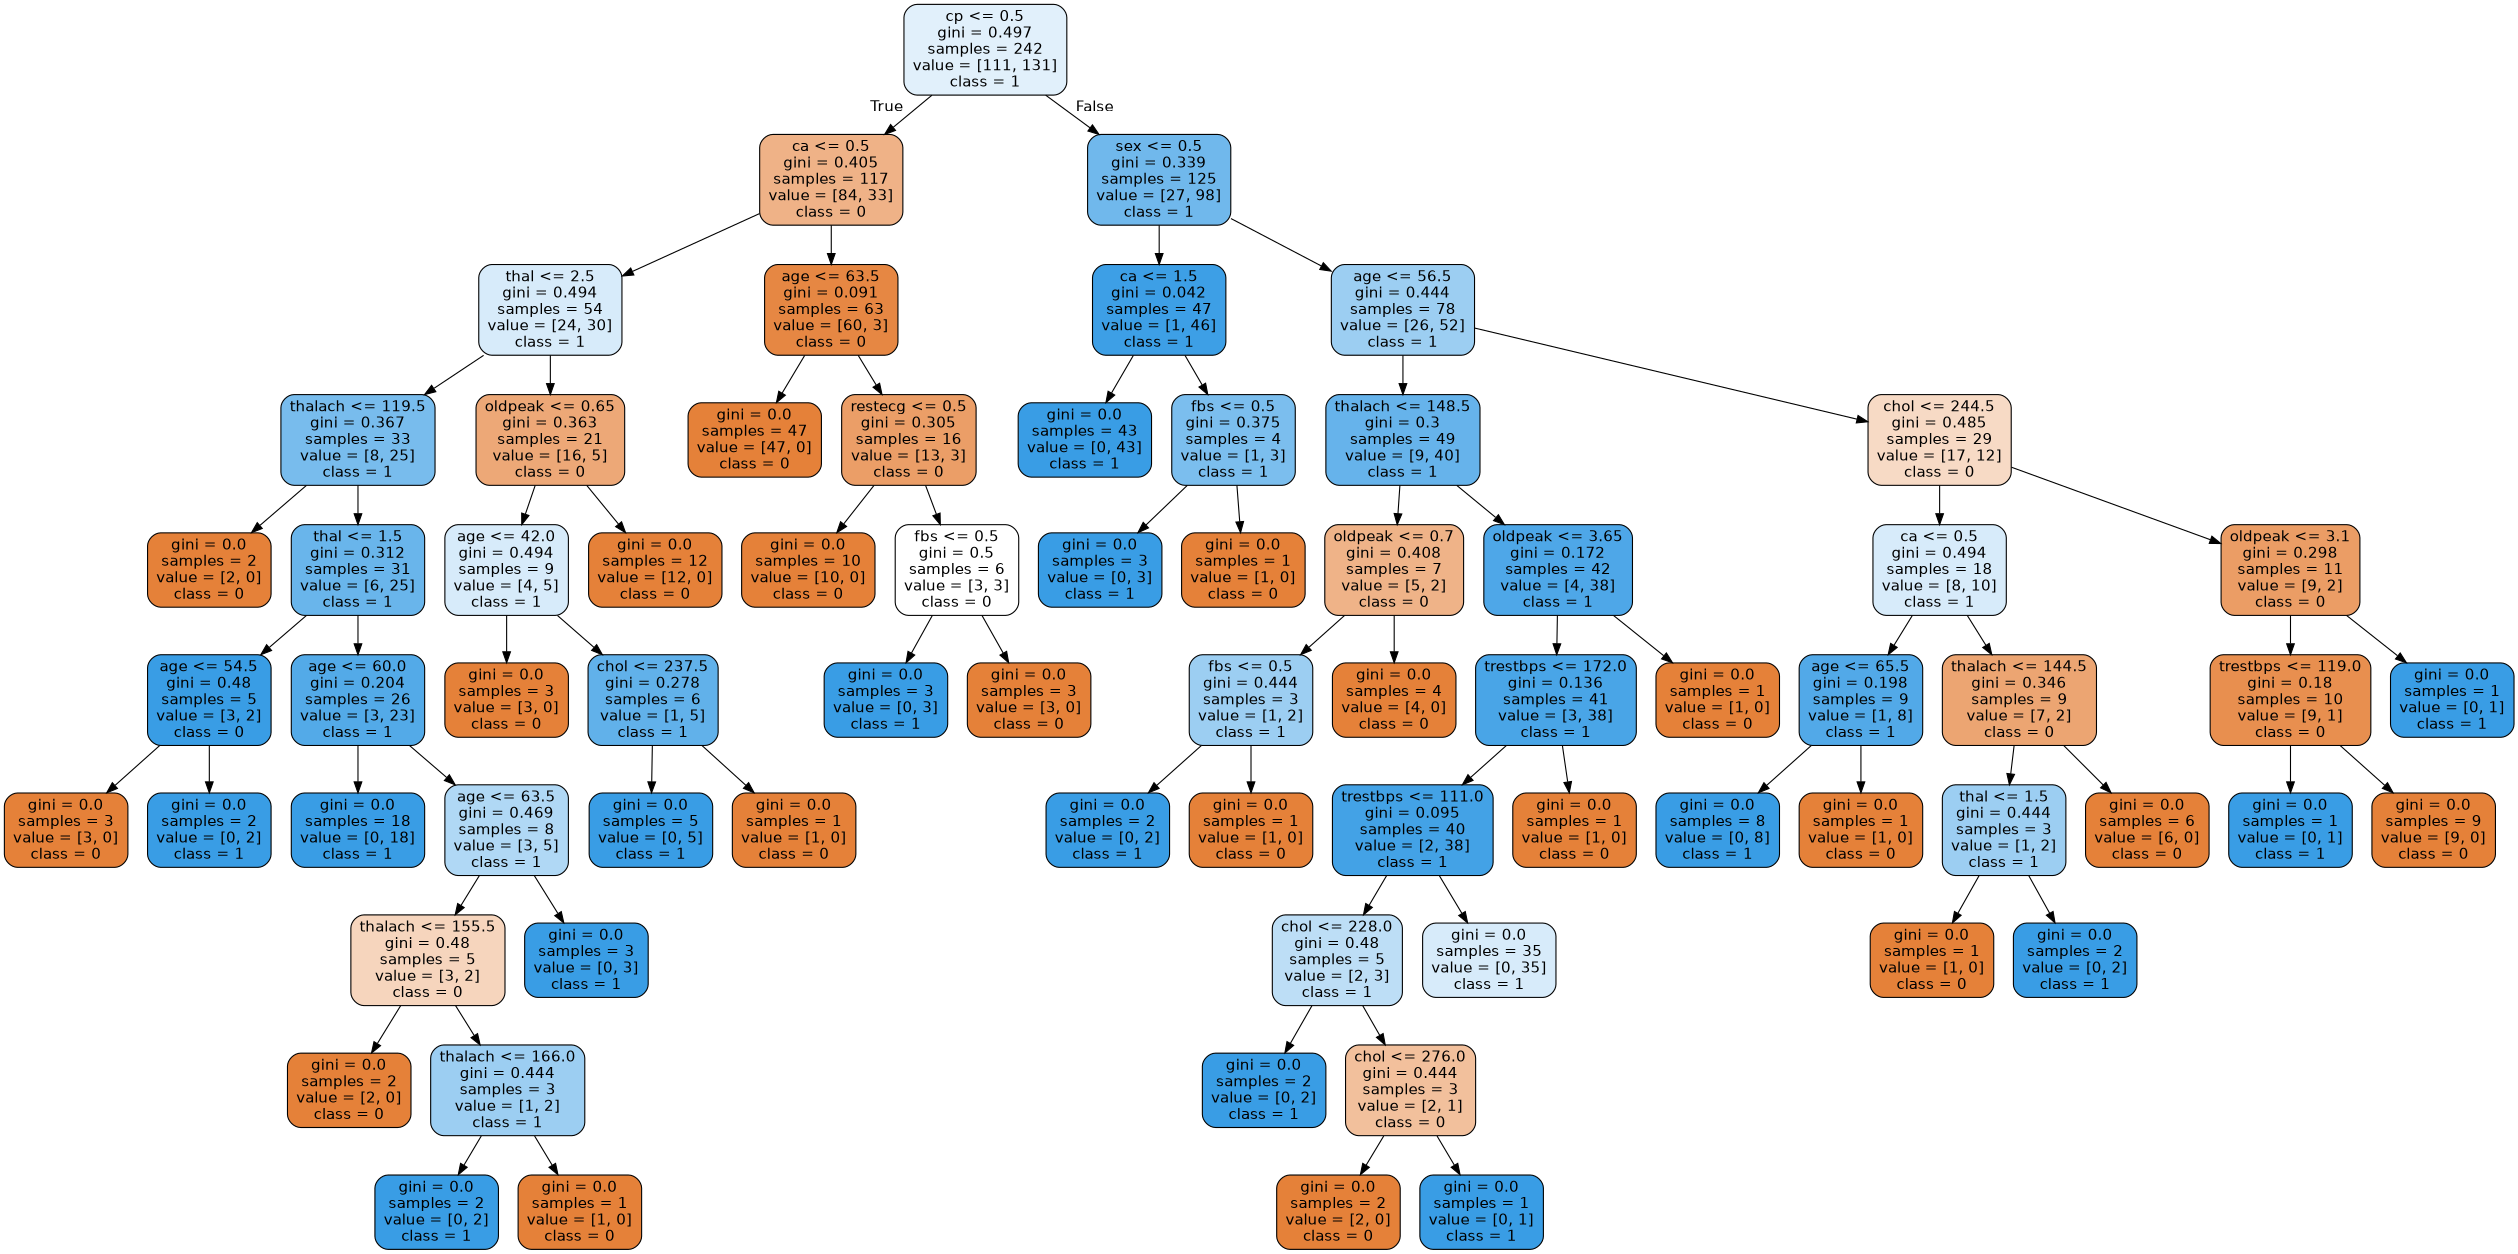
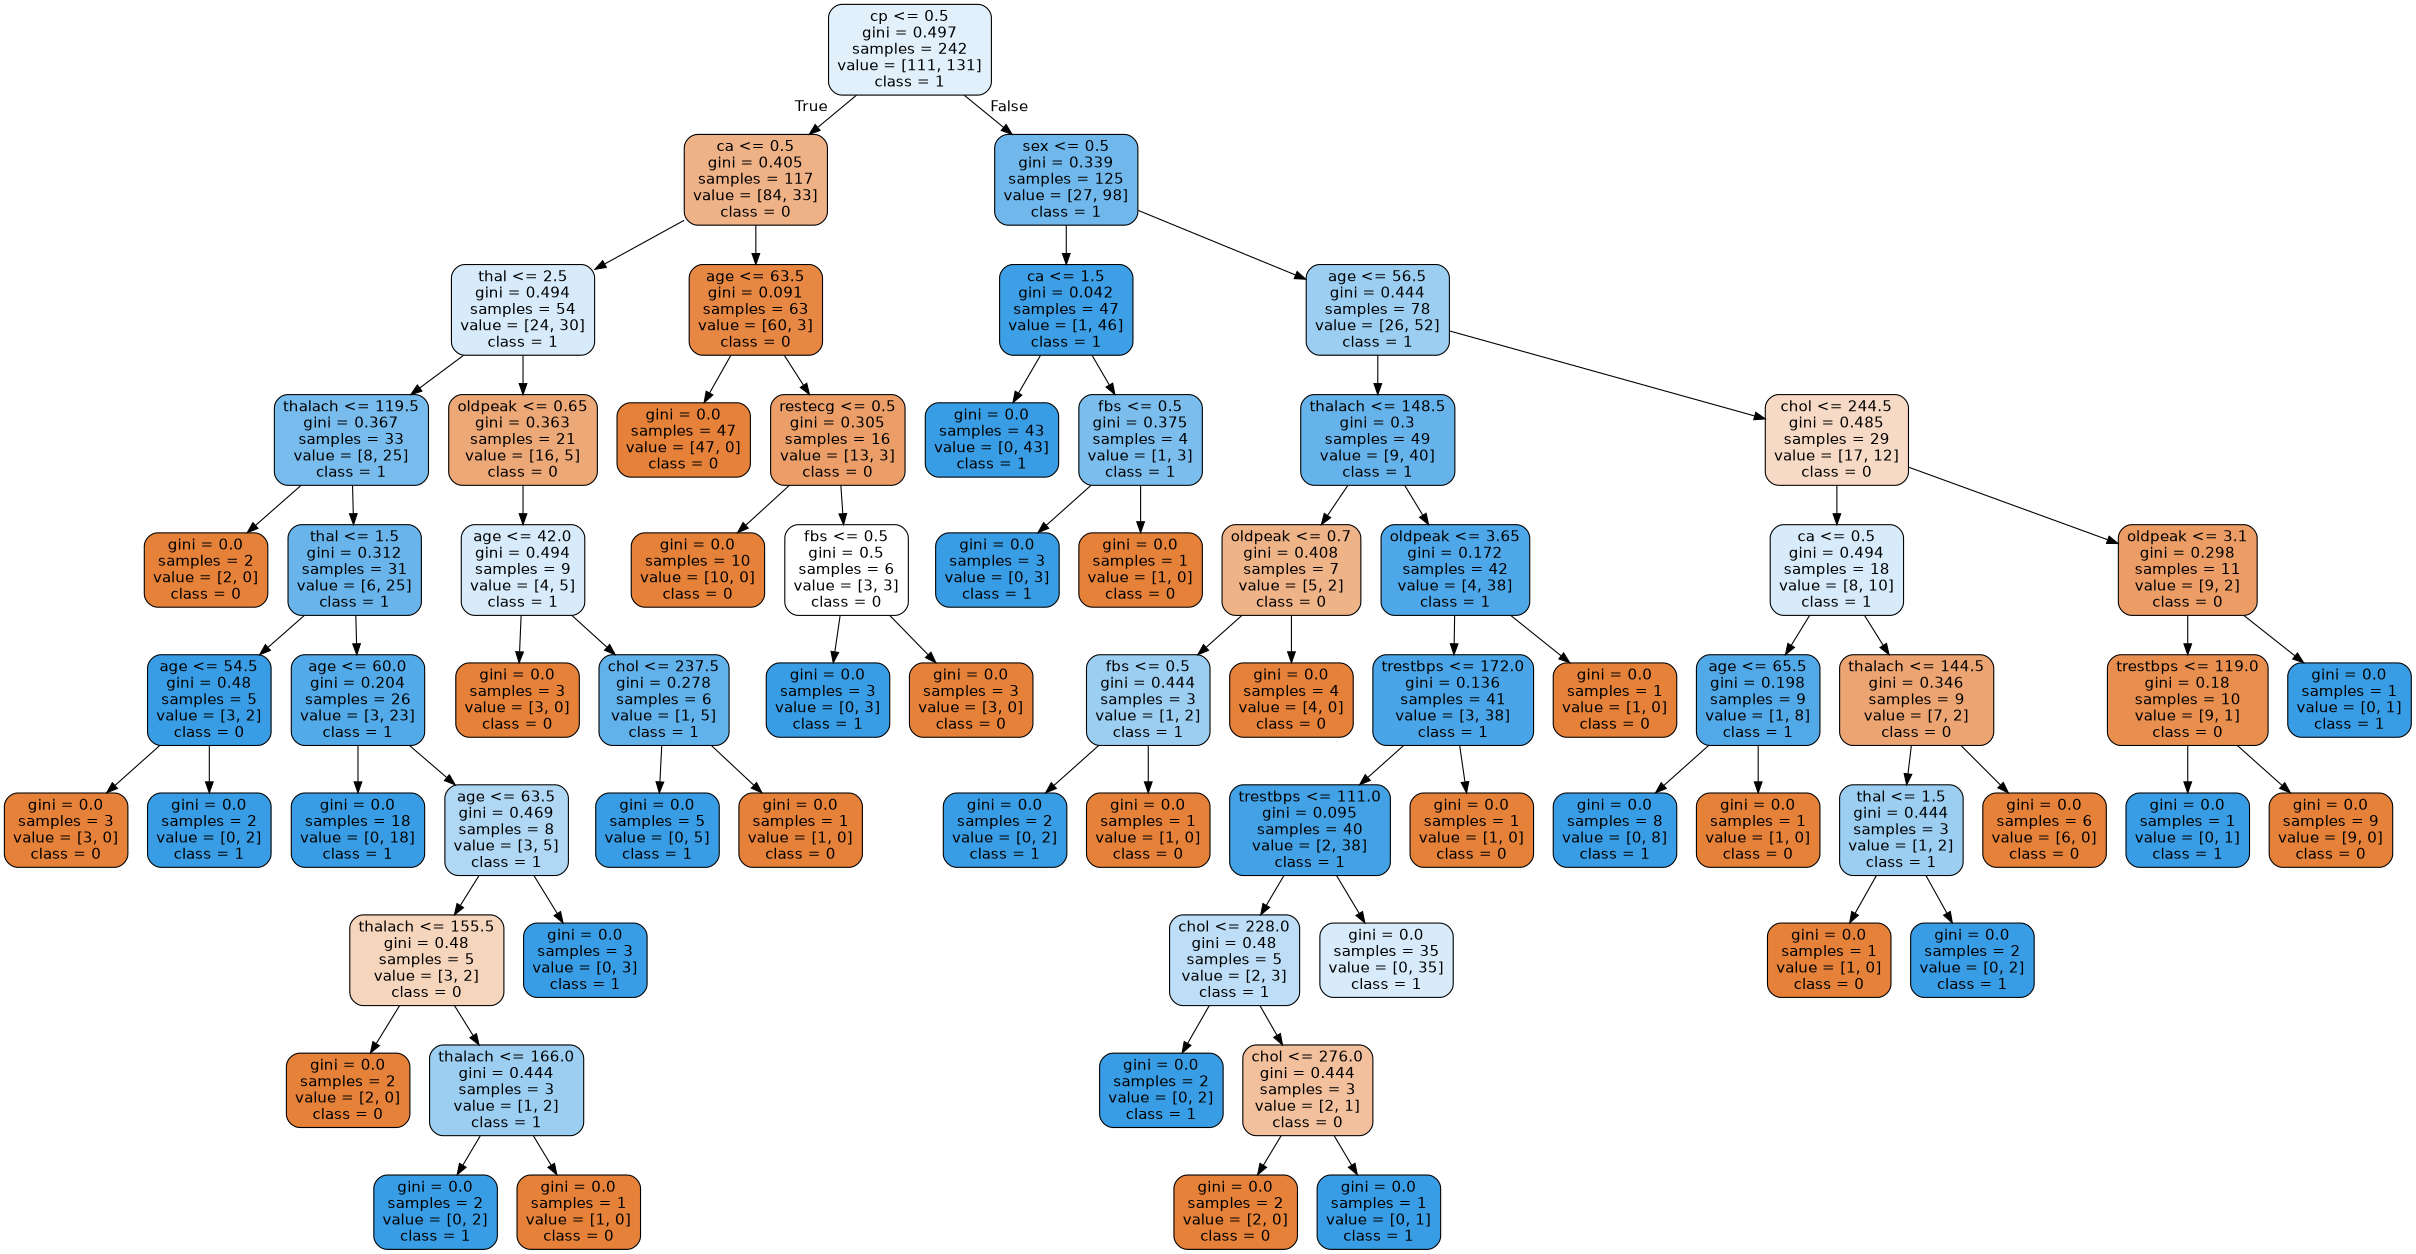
  digraph {
    node [color=black fillcolor="#e58139" fontname=helvetica shape=box style="filled, rounded"]
    edge [fontname=helvetica]
    n1 [fillcolor="#e1f0fb" label="cp <= 0.5\ngini = 0.497\nsamples = 242\nvalue = [111, 131]\nclass = 1"]
    n2 [fillcolor="#efb287" label="ca <= 0.5\ngini = 0.405\nsamples = 117\nvalue = [84, 33]\nclass = 0"]
    n3 [fillcolor="#70b8ec" label="sex <= 0.5\ngini = 0.339\nsamples = 125\nvalue = [27, 98]\nclass = 1"]
    n4 [fillcolor="#d7ebfa" label="thal <= 2.5\ngini = 0.494\nsamples = 54\nvalue = [24, 30]\nclass = 1"]
    n5 [fillcolor="#e68743" label="age <= 63.5\ngini = 0.091\nsamples = 63\nvalue = [60, 3]\nclass = 0"]
    n6 [fillcolor="#3d9fe6" label="ca <= 1.5\ngini = 0.042\nsamples = 47\nvalue = [1, 46]\nclass = 1"]
    n7 [fillcolor="#9ccef2" label="age <= 56.5\ngini = 0.444\nsamples = 78\nvalue = [26, 52]\nclass = 1"]
    n8 [fillcolor="#78bced" label="thalach <= 119.5\ngini = 0.367\nsamples = 33\nvalue = [8, 25]\nclass = 1"]
    n9 [fillcolor="#eda877" label="oldpeak <= 0.65\ngini = 0.363\nsamples = 21\nvalue = [16, 5]\nclass = 0"]
    n10 [label="gini = 0.0\nsamples = 47\nvalue = [47, 0]\nclass = 0"]
    n11 [fillcolor="#eb9e67" label="restecg <= 0.5\ngini = 0.305\nsamples = 16\nvalue = [13, 3]\nclass = 0"]
    n12 [label="gini = 0.0\nsamples = 2\nvalue = [2, 0]\nclass = 0"]
    n13 [fillcolor="#69b5eb" label="thal <= 1.5\ngini = 0.312\nsamples = 31\nvalue = [6, 25]\nclass = 1"]
    n14 [fillcolor="#d7ebfa" label="age <= 42.0\ngini = 0.494\nsamples = 9\nvalue = [4, 5]\nclass = 1"]
-   n15 [label="gini = 0.0\nsamples = 12\nvalue = [12, 0]\nclass = 0"]
    n16 [fillcolor="#399de5" label="age <= 54.5\ngini = 0.48\nsamples = 5\nvalue = [3, 2]\nclass = 0"]
    n17 [fillcolor="#53aae8" label="age <= 60.0\ngini = 0.204\nsamples = 26\nvalue = [3, 23]\nclass = 1"]
    n18 [label="gini = 0.0\nsamples = 3\nvalue = [3, 0]\nclass = 0"]
    n19 [fillcolor="#399de5" label="gini = 0.0\nsamples = 2\nvalue = [0, 2]\nclass = 1"]
    n20 [fillcolor="#399de5" label="gini = 0.0\nsamples = 18\nvalue = [0, 18]\nclass = 1"]
    n21 [fillcolor="#b0d8f5" label="age <= 63.5\ngini = 0.469\nsamples = 8\nvalue = [3, 5]\nclass = 1"]
    n22 [fillcolor="#f6d5bd" label="thalach <= 155.5\ngini = 0.48\nsamples = 5\nvalue = [3, 2]\nclass = 0"]
    n23 [fillcolor="#399de5" label="gini = 0.0\nsamples = 3\nvalue = [0, 3]\nclass = 1"]
    n24 [label="gini = 0.0\nsamples = 2\nvalue = [2, 0]\nclass = 0"]
    n25 [fillcolor="#9ccef2" label="thalach <= 166.0\ngini = 0.444\nsamples = 3\nvalue = [1, 2]\nclass = 1"]
    n26 [fillcolor="#399de5" label="gini = 0.0\nsamples = 2\nvalue = [0, 2]\nclass = 1"]
    n27 [label="gini = 0.0\nsamples = 1\nvalue = [1, 0]\nclass = 0"]
    n28 [label="gini = 0.0\nsamples = 3\nvalue = [3, 0]\nclass = 0"]
    n29 [fillcolor="#61b1ea" label="chol <= 237.5\ngini = 0.278\nsamples = 6\nvalue = [1, 5]\nclass = 1"]
    n30 [fillcolor="#399de5" label="gini = 0.0\nsamples = 5\nvalue = [0, 5]\nclass = 1"]
    n31 [label="gini = 0.0\nsamples = 1\nvalue = [1, 0]\nclass = 0"]
    n32 [label="gini = 0.0\nsamples = 10\nvalue = [10, 0]\nclass = 0"]
    n33 [fillcolor="#ffffff" label="fbs <= 0.5\ngini = 0.5\nsamples = 6\nvalue = [3, 3]\nclass = 0"]
    n34 [fillcolor="#399de5" label="gini = 0.0\nsamples = 3\nvalue = [0, 3]\nclass = 1"]
    n35 [label="gini = 0.0\nsamples = 3\nvalue = [3, 0]\nclass = 0"]
    n36 [fillcolor="#399de5" label="gini = 0.0\nsamples = 43\nvalue = [0, 43]\nclass = 1"]
    n37 [fillcolor="#7bbeee" label="fbs <= 0.5\ngini = 0.375\nsamples = 4\nvalue = [1, 3]\nclass = 1"]
    n38 [fillcolor="#66b3eb" label="thalach <= 148.5\ngini = 0.3\nsamples = 49\nvalue = [9, 40]\nclass = 1"]
    n39 [fillcolor="#f7dac5" label="chol <= 244.5\ngini = 0.485\nsamples = 29\nvalue = [17, 12]\nclass = 0"]
    n40 [fillcolor="#399de5" label="gini = 0.0\nsamples = 3\nvalue = [0, 3]\nclass = 1"]
    n41 [label="gini = 0.0\nsamples = 1\nvalue = [1, 0]\nclass = 0"]
    n42 [fillcolor="#efb388" label="oldpeak <= 0.7\ngini = 0.408\nsamples = 7\nvalue = [5, 2]\nclass = 0"]
    n43 [fillcolor="#4ea7e8" label="oldpeak <= 3.65\ngini = 0.172\nsamples = 42\nvalue = [4, 38]\nclass = 1"]
    n44 [fillcolor="#d7ebfa" label="ca <= 0.5\ngini = 0.494\nsamples = 18\nvalue = [8, 10]\nclass = 1"]
    n45 [fillcolor="#eb9d65" label="oldpeak <= 3.1\ngini = 0.298\nsamples = 11\nvalue = [9, 2]\nclass = 0"]
    n46 [fillcolor="#9ccef2" label="fbs <= 0.5\ngini = 0.444\nsamples = 3\nvalue = [1, 2]\nclass = 1"]
    n47 [label="gini = 0.0\nsamples = 4\nvalue = [4, 0]\nclass = 0"]
    n48 [fillcolor="#49a5e7" label="trestbps <= 172.0\ngini = 0.136\nsamples = 41\nvalue = [3, 38]\nclass = 1"]
    n49 [label="gini = 0.0\nsamples = 1\nvalue = [1, 0]\nclass = 0"]
    n50 [fillcolor="#399de5" label="gini = 0.0\nsamples = 2\nvalue = [0, 2]\nclass = 1"]
    n51 [label="gini = 0.0\nsamples = 1\nvalue = [1, 0]\nclass = 0"]
    n52 [fillcolor="#43a2e6" label="trestbps <= 111.0\ngini = 0.095\nsamples = 40\nvalue = [2, 38]\nclass = 1"]
    n53 [label="gini = 0.0\nsamples = 1\nvalue = [1, 0]\nclass = 0"]
    n54 [fillcolor="#bddef6" label="chol <= 228.0\ngini = 0.48\nsamples = 5\nvalue = [2, 3]\nclass = 1"]
    n55 [fillcolor="#d7ebfa" label="gini = 0.0\nsamples = 35\nvalue = [0, 35]\nclass = 1"]
    n56 [fillcolor="#399de5" label="gini = 0.0\nsamples = 2\nvalue = [0, 2]\nclass = 1"]
    n57 [fillcolor="#f2c09c" label="chol <= 276.0\ngini = 0.444\nsamples = 3\nvalue = [2, 1]\nclass = 0"]
    n58 [label="gini = 0.0\nsamples = 2\nvalue = [2, 0]\nclass = 0"]
    n59 [fillcolor="#399de5" label="gini = 0.0\nsamples = 1\nvalue = [0, 1]\nclass = 1"]
    n60 [fillcolor="#52a9e8" label="age <= 65.5\ngini = 0.198\nsamples = 9\nvalue = [1, 8]\nclass = 1"]
    n61 [fillcolor="#eca572" label="thalach <= 144.5\ngini = 0.346\nsamples = 9\nvalue = [7, 2]\nclass = 0"]
    n62 [fillcolor="#e88f4f" label="trestbps <= 119.0\ngini = 0.18\nsamples = 10\nvalue = [9, 1]\nclass = 0"]
    n63 [fillcolor="#399de5" label="gini = 0.0\nsamples = 1\nvalue = [0, 1]\nclass = 1"]
    n64 [fillcolor="#399de5" label="gini = 0.0\nsamples = 8\nvalue = [0, 8]\nclass = 1"]
    n65 [label="gini = 0.0\nsamples = 1\nvalue = [1, 0]\nclass = 0"]
    n66 [fillcolor="#9ccef2" label="thal <= 1.5\ngini = 0.444\nsamples = 3\nvalue = [1, 2]\nclass = 1"]
    n67 [label="gini = 0.0\nsamples = 6\nvalue = [6, 0]\nclass = 0"]
    n68 [label="gini = 0.0\nsamples = 1\nvalue = [1, 0]\nclass = 0"]
    n69 [fillcolor="#399de5" label="gini = 0.0\nsamples = 2\nvalue = [0, 2]\nclass = 1"]
    n70 [fillcolor="#399de5" label="gini = 0.0\nsamples = 1\nvalue = [0, 1]\nclass = 1"]
    n71 [label="gini = 0.0\nsamples = 9\nvalue = [9, 0]\nclass = 0"]
    n1 -> n2 [headlabel=True labelangle=45 labeldistance=2.5]
    n1 -> n3 [headlabel=False labelangle=-45 labeldistance=2.5]
    n2 -> n4
    n2 -> n5
    n3 -> n6
    n3 -> n7
    n4 -> n8
    n4 -> n9
    n5 -> n10
    n5 -> n11
    n6 -> n36
    n6 -> n37
    n7 -> n38
    n7 -> n39
    n8 -> n12
    n8 -> n13
    n9 -> n14
-   n9 -> n15
    n11 -> n32
    n11 -> n33
    n13 -> n16
    n13 -> n17
    n14 -> n28
    n14 -> n29
    n16 -> n18
    n16 -> n19
    n17 -> n20
    n17 -> n21
    n21 -> n22
    n21 -> n23
    n22 -> n24
    n22 -> n25
    n25 -> n26
    n25 -> n27
    n29 -> n30
    n29 -> n31
    n33 -> n34
    n33 -> n35
    n37 -> n40
    n37 -> n41
    n38 -> n42
    n38 -> n43
    n39 -> n44
    n39 -> n45
    n42 -> n46
    n42 -> n47
    n43 -> n48
    n43 -> n49
    n44 -> n60
    n44 -> n61
    n45 -> n62
    n45 -> n63
    n46 -> n50
    n46 -> n51
    n48 -> n52
    n48 -> n53
    n52 -> n54
    n52 -> n55
    n54 -> n56
    n54 -> n57
    n57 -> n58
    n57 -> n59
    n60 -> n64
    n60 -> n65
    n61 -> n66
    n61 -> n67
    n62 -> n70
    n62 -> n71
    n66 -> n68
    n66 -> n69
  }
